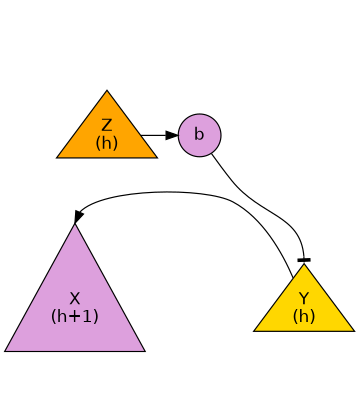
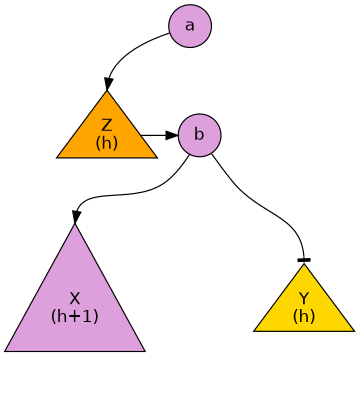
  digraph {
    fontname=Helvetica
    node [fillcolor=plum fontname=Helvetica shape=circle style=filled]
    edge [fontname=Helvetica style=invis]
    n1 [fillcolor=orange height=1 label="Z\n(h)" shape=triangle]
    ma [style=invis width=0.1 fillcolor=""]
    b
    n4 [height=2 label="X\n(h+1)" shape=triangle]
    mb [style=invis width=0.1 fillcolor=""]
    n6 [fillcolor=gold height=1 label="Y\n(h)" shape=triangle]
+   a
    subgraph sub_1 {
      rank=same
      n1
      ma
      b
    }
    subgraph sub_2 {
      rank=same
      n4
      mb
      n6
    }
    n1 -> b [arrowhead=normal style=""]
    ma -> n1
    b -> ma
-   n6 -> n4 [arrowhead=normal headport=n style=""]
+   b -> n4 [arrowhead=normal headport=n style=""]
    b -> mb
    b -> n6 [arrowhead=tee headport=n style=""]
    n4 -> mb
    mb -> n6
+   a -> n1 [arrowhead=normal headport=n style=""]
+   a -> ma
  }
